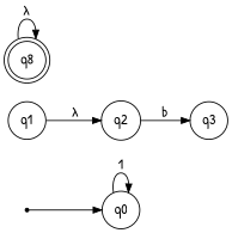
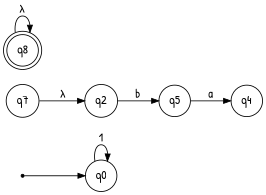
  digraph {
    fontname="Patrick Hand"
    rankdir=LR
    ranksep=0.5
    node [fontname="Patrick Hand" fontsize=14.0 shape=circle]
    edge [arrowsize=0.85 fontname="Patrick Hand" fontsize=14.0]
    Initial [shape=point]
    q0
-   q1
+   q1 [label=q7]
    q2
-   q3
+   q3 [label=q5]
+   q4
    n7 [label=q8 shape=doublecircle]
    Initial -> q0 [fontsize=""]
    q0 -> q0 [label=" 1 "]
    q1 -> q2 [label=" λ "]
    q2 -> q3 [label=" b "]
+   q3 -> q4 [label=" a "]
    n7 -> n7 [label=" λ "]
  }
